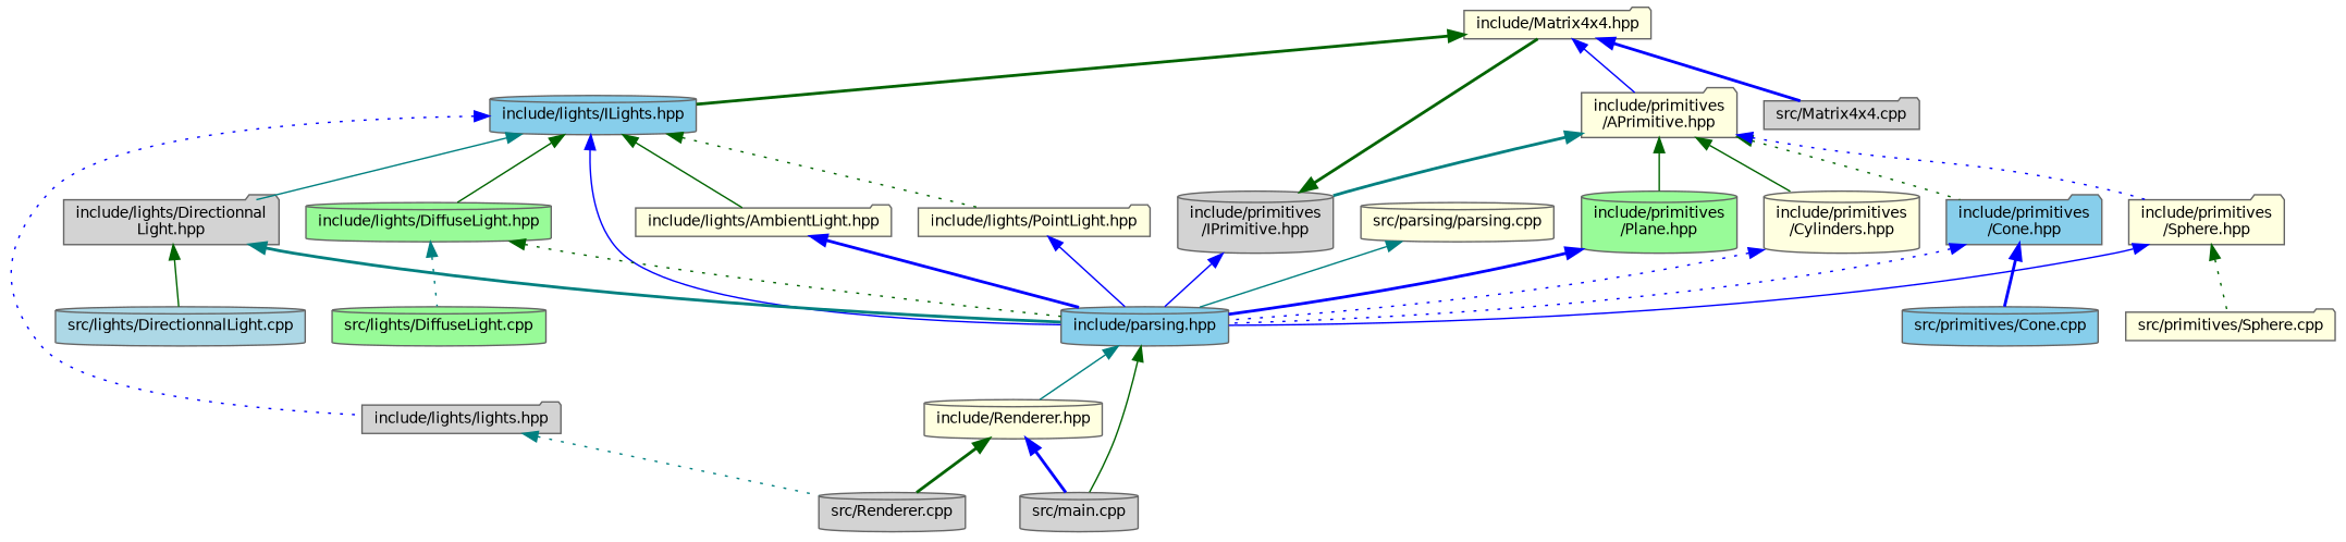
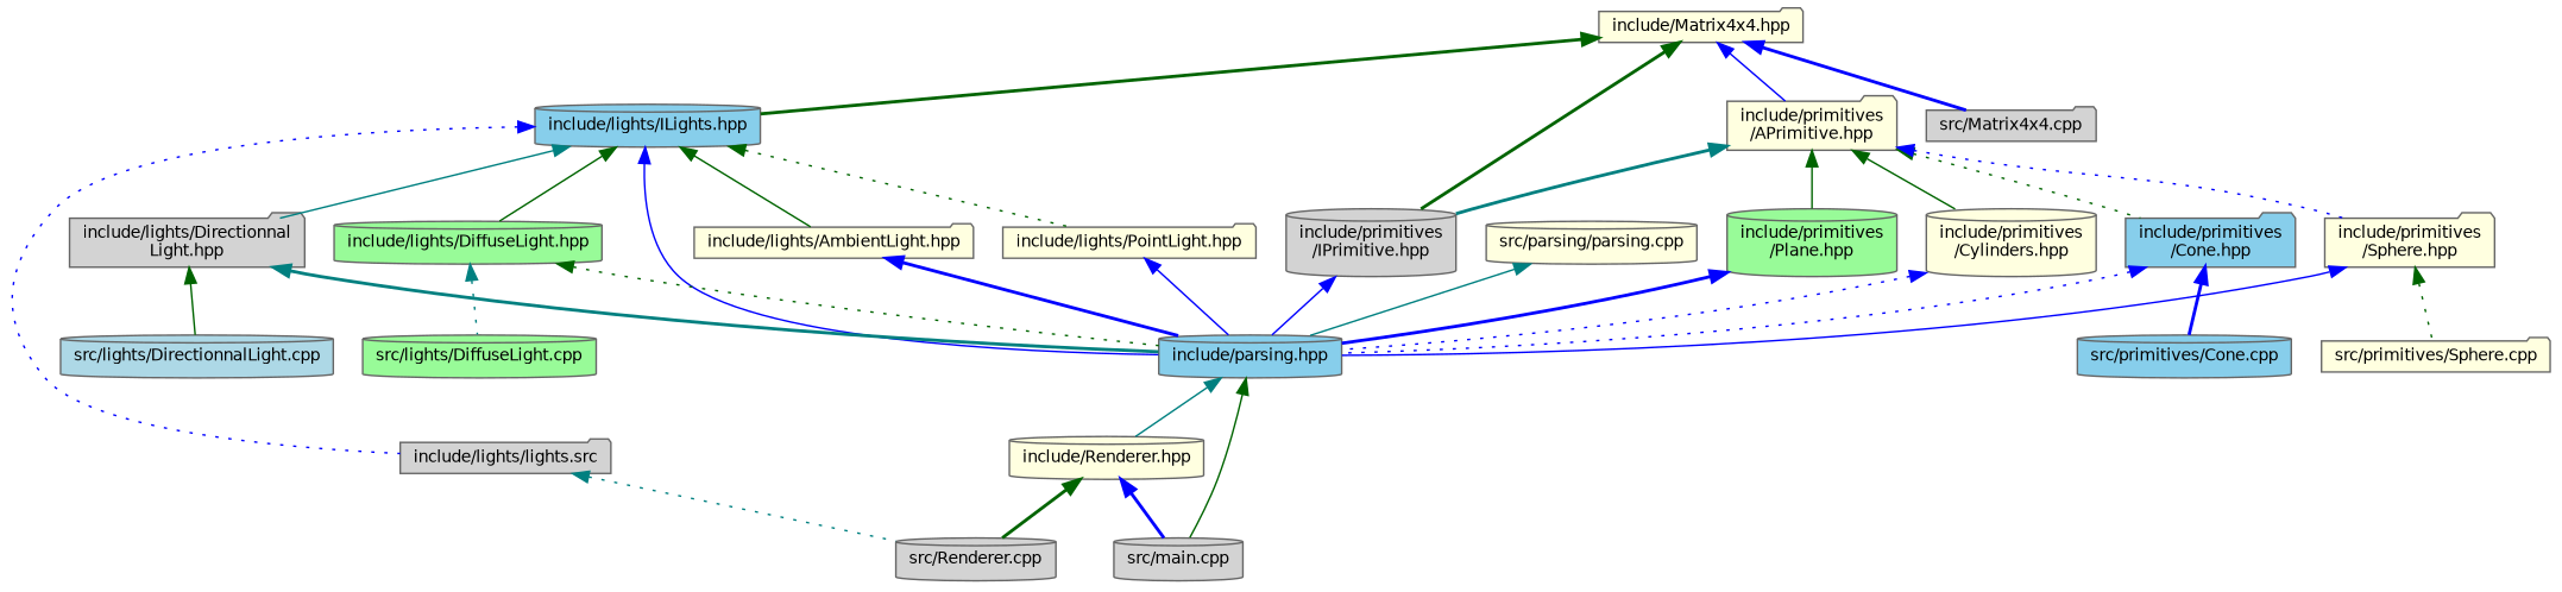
  digraph {
    node [color=grey40 fillcolor=lightyellow fontname=Helvetica fontsize=10 shape=cylinder style=filled]
    edge [color=blue dir=back fontname=Helvetica fontsize=10 labelfontname=Helvetica labelfontsize=10 style=solid]
    n1 [color=gray40 fontcolor=black height=0.2 label="include/Matrix4x4.hpp" shape=folder width=0.4]
    n2 [fillcolor=skyblue height=0.2 label="include/lights/ILights.hpp" width=0.4]
    n3 [height=0.2 label="include/primitives\l/APrimitive.hpp" shape=folder width=0.4]
    n4 [fillcolor=lightgrey height=0.2 label="include/primitives\l/IPrimitive.hpp" width=0.4]
    n5 [fillcolor=lightgrey height=0.2 label="src/Matrix4x4.cpp" shape=folder width=0.4]
    n6 [height=0.2 label="include/lights/AmbientLight.hpp" shape=folder width=0.4]
    n7 [fillcolor=skyblue height=0.2 label="include/parsing.hpp" width=0.4]
    n8 [fillcolor=palegreen height=0.2 label="include/lights/DiffuseLight.hpp" width=0.4]
    n9 [fillcolor=lightgrey height=0.2 label="include/lights/Directionnal\lLight.hpp" shape=folder width=0.4]
    n10 [height=0.2 label="include/lights/PointLight.hpp" shape=folder width=0.4]
-   n11 [fillcolor=lightgrey height=0.2 label="include/lights/lights.hpp" shape=folder width=0.4]
+   n11 [fillcolor=lightgrey height=0.2 label="include/lights/lights.src" shape=folder width=0.4]
    n12 [fillcolor=skyblue height=0.2 label="include/primitives\l/Cone.hpp" shape=folder width=0.4]
    n13 [height=0.2 label="include/primitives\l/Cylinders.hpp" width=0.4]
    n14 [fillcolor=palegreen height=0.2 label="include/primitives\l/Plane.hpp" width=0.4]
    n15 [height=0.2 label="include/primitives\l/Sphere.hpp" shape=folder width=0.4]
    n16 [height=0.2 label="include/Renderer.hpp" width=0.4]
    n17 [fillcolor=lightgrey height=0.2 label="src/main.cpp" width=0.4]
    n18 [fillcolor=palegreen height=0.2 label="src/lights/DiffuseLight.cpp" width=0.4]
    n19 [fillcolor=lightblue height=0.2 label="src/lights/DirectionnalLight.cpp" width=0.4]
    n20 [fillcolor=lightgrey height=0.2 label="src/Renderer.cpp" width=0.4]
    n21 [height=0.2 label="src/parsing/parsing.cpp" width=0.4]
    n22 [fillcolor=skyblue height=0.2 label="src/primitives/Cone.cpp" width=0.4]
    n23 [height=0.2 label="src/primitives/Sphere.cpp" shape=folder width=0.4]
    n1 -> n2 [color=darkgreen style=bold]
    n1 -> n3
-   n4 -> n1 [color=darkgreen style=bold]
+   n1 -> n4 [color=darkgreen style=bold]
    n1 -> n5 [style=bold]
    n2 -> n6 [color=darkgreen]
    n2 -> n7
    n2 -> n8 [color=darkgreen]
    n2 -> n9 [color=teal]
    n2 -> n10 [color=darkgreen style=dotted]
    n2 -> n11 [style=dotted]
    n3 -> n4 [color=teal style=bold]
    n3 -> n12 [color=darkgreen style=dotted]
    n3 -> n13 [color=darkgreen]
    n3 -> n14 [color=darkgreen]
    n3 -> n15 [style=dotted]
    n4 -> n7
    n6 -> n7 [style=bold]
    n7 -> n16 [color=teal]
    n7 -> n17 [color=darkgreen]
    n8 -> n7 [color=darkgreen style=dotted]
    n8 -> n18 [color=teal style=dotted]
    n9 -> n7 [color=teal style=bold]
    n9 -> n19 [color=darkgreen]
    n10 -> n7
    n11 -> n20 [color=teal style=dotted]
    n12 -> n7 [style=dotted]
    n12 -> n22 [style=bold]
    n13 -> n7 [style=dotted]
    n14 -> n7 [style=bold]
    n15 -> n7
    n15 -> n23 [color=darkgreen style=dotted]
    n16 -> n17 [style=bold]
    n16 -> n20 [color=darkgreen style=bold]
    n21 -> n7 [color=teal]
  }
